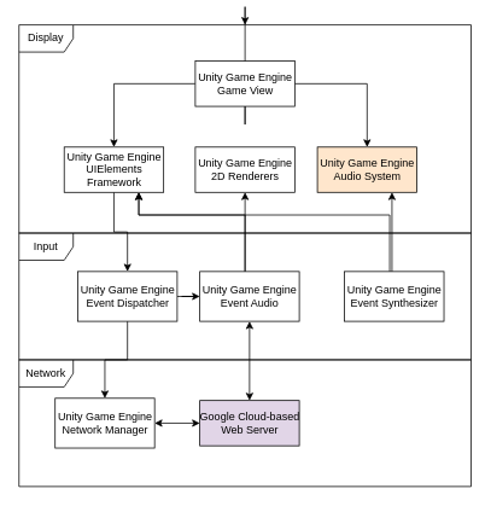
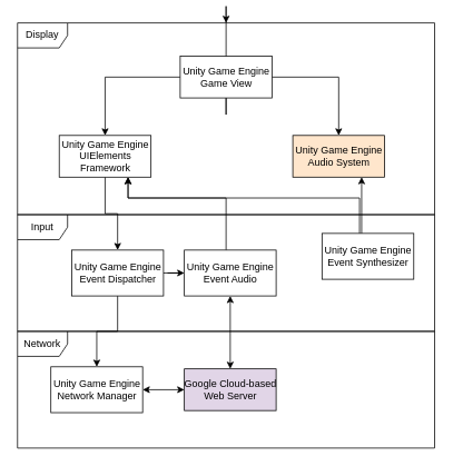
  <mxCell id="0" />
  <mxCell id="1" parent="0" />
  <mxCell id="2" value="Network" style="shape=umlFrame;whiteSpace=wrap;html=1;" parent="1" vertex="1"><mxGeometry x="20" y="390" width="500" height="140" as="geometry" /></mxCell>
  <mxCell id="3" value="Input" style="shape=umlFrame;whiteSpace=wrap;html=1;" parent="1" vertex="1"><mxGeometry x="20" y="250" width="500" height="140" as="geometry" /></mxCell>
  <mxCell id="4" value="Display" style="shape=umlFrame;whiteSpace=wrap;html=1;" parent="1" vertex="1"><mxGeometry x="20" y="20" width="500" height="230" as="geometry" /></mxCell>
  <mxCell id="5" style="edgeStyle=orthogonalEdgeStyle;rounded=0;orthogonalLoop=1;jettySize=auto;html=1;entryX=0.5;entryY=0;entryDx=0;entryDy=0;" parent="1" source="6" target="10" edge="1"><mxGeometry relative="1" as="geometry" /></mxCell>
  <mxCell id="6" value="Unity Game Engine&lt;br&gt;UIElements&lt;br&gt;Framework" style="html=1;" parent="1" vertex="1"><mxGeometry x="70" y="155" width="110" height="50" as="geometry" /></mxCell>
  <mxCell id="7" value="Google Cloud-based&lt;br&gt;Web Server" style="html=1;fillColor=#e1d5e7;" parent="1" vertex="1"><mxGeometry x="220" y="435" width="110" height="50" as="geometry" /></mxCell>
  <mxCell id="8" style="edgeStyle=orthogonalEdgeStyle;rounded=0;orthogonalLoop=1;jettySize=auto;html=1;entryX=0.5;entryY=0;entryDx=0;entryDy=0;" parent="1" source="10" target="12" edge="1"><mxGeometry relative="1" as="geometry" /></mxCell>
  <mxCell id="9" style="edgeStyle=orthogonalEdgeStyle;rounded=0;orthogonalLoop=1;jettySize=auto;html=1;entryX=0;entryY=0.5;entryDx=0;entryDy=0;" parent="1" source="10" target="18" edge="1"><mxGeometry relative="1" as="geometry" /></mxCell>
  <mxCell id="10" value="Unity Game Engine&lt;br&gt;Event Dispatcher" style="html=1;" parent="1" vertex="1"><mxGeometry x="85" y="292.5" width="110" height="55" as="geometry" /></mxCell>
  <mxCell id="11" style="edgeStyle=orthogonalEdgeStyle;rounded=0;orthogonalLoop=1;jettySize=auto;html=1;startArrow=classic;startFill=1;" parent="1" source="12" target="7" edge="1"><mxGeometry relative="1" as="geometry" /></mxCell>
  <mxCell id="12" value="Unity Game Engine&lt;br&gt;Network Manager" style="html=1;" parent="1" vertex="1"><mxGeometry x="60" y="432.5" width="110" height="55" as="geometry" /></mxCell>
  <mxCell id="13" value="Unity Game Engine&lt;br&gt;Audio System" style="html=1;fillColor=#ffe6cc;" parent="1" vertex="1"><mxGeometry x="350" y="155" width="110" height="50" as="geometry" /></mxCell>
- <mxCell id="14" value="Unity Game Engine&lt;br&gt;2D Renderers" style="html=1;" parent="1" vertex="1"><mxGeometry x="215" y="155" width="110" height="50" as="geometry" /></mxCell>
  <mxCell id="15" style="edgeStyle=orthogonalEdgeStyle;rounded=0;orthogonalLoop=1;jettySize=auto;html=1;entryX=0.75;entryY=1;entryDx=0;entryDy=0;" parent="1" source="18" target="6" edge="1"><mxGeometry relative="1" as="geometry"><Array as="points"><mxPoint x="270" y="230" /><mxPoint x="153" y="230" /></Array></mxGeometry></mxCell>
  <mxCell id="16" style="edgeStyle=orthogonalEdgeStyle;rounded=0;orthogonalLoop=1;jettySize=auto;html=1;startArrow=classic;startFill=1;" parent="1" source="18" target="7" edge="1"><mxGeometry relative="1" as="geometry" /></mxCell>
- <mxCell id="17" style="edgeStyle=orthogonalEdgeStyle;rounded=0;orthogonalLoop=1;jettySize=auto;html=1;entryX=0.5;entryY=1;entryDx=0;entryDy=0;" edge="1" parent="1" source="18" target="14"><mxGeometry relative="1" as="geometry"><Array as="points"><mxPoint x="270" y="270" /><mxPoint x="270" y="270" /></Array></mxGeometry></mxCell>
  <mxCell id="18" value="Unity Game Engine&lt;br&gt;Event Audio" style="html=1;" parent="1" vertex="1"><mxGeometry x="220" y="292.5" width="110" height="55" as="geometry" /></mxCell>
  <mxCell id="19" style="edgeStyle=orthogonalEdgeStyle;rounded=0;orthogonalLoop=1;jettySize=auto;html=1;entryX=0.75;entryY=1;entryDx=0;entryDy=0;" parent="1" source="21" target="6" edge="1"><mxGeometry relative="1" as="geometry"><Array as="points"><mxPoint x="430" y="230" /><mxPoint x="153" y="230" /></Array></mxGeometry></mxCell>
  <mxCell id="20" style="edgeStyle=orthogonalEdgeStyle;rounded=0;orthogonalLoop=1;jettySize=auto;html=1;entryX=0.75;entryY=1;entryDx=0;entryDy=0;" edge="1" parent="1" source="21" target="13"><mxGeometry relative="1" as="geometry"><Array as="points"><mxPoint x="433" y="249" /></Array></mxGeometry></mxCell>
- <mxCell id="21" value="Unity Game Engine&lt;br&gt;Event Synthesizer" style="html=1;" parent="1" vertex="1"><mxGeometry x="380" y="292.5" width="110" height="55" as="geometry" /></mxCell>
+ <mxCell id="21" value="Unity Game Engine&lt;br&gt;Event Synthesizer" style="html=1;" parent="1" vertex="1"><mxGeometry x="385" y="272.5" width="110" height="55" as="geometry" /></mxCell>
  <mxCell id="22" style="edgeStyle=orthogonalEdgeStyle;rounded=0;orthogonalLoop=1;jettySize=auto;html=1;" parent="1" source="25" target="6" edge="1"><mxGeometry relative="1" as="geometry" /></mxCell>
  <mxCell id="23" style="edgeStyle=orthogonalEdgeStyle;rounded=0;orthogonalLoop=1;jettySize=auto;html=1;" parent="1" source="25" target="13" edge="1"><mxGeometry relative="1" as="geometry" /></mxCell>
  <mxCell id="24" style="edgeStyle=orthogonalEdgeStyle;rounded=0;orthogonalLoop=1;jettySize=auto;html=1;" parent="1" source="25" target="4" edge="1"><mxGeometry relative="1" as="geometry" /></mxCell>
  <mxCell id="25" value="Unity Game Engine&lt;br&gt;Game View" style="html=1;" parent="1" vertex="1"><mxGeometry x="215" y="60" width="110" height="50" as="geometry" /></mxCell>
